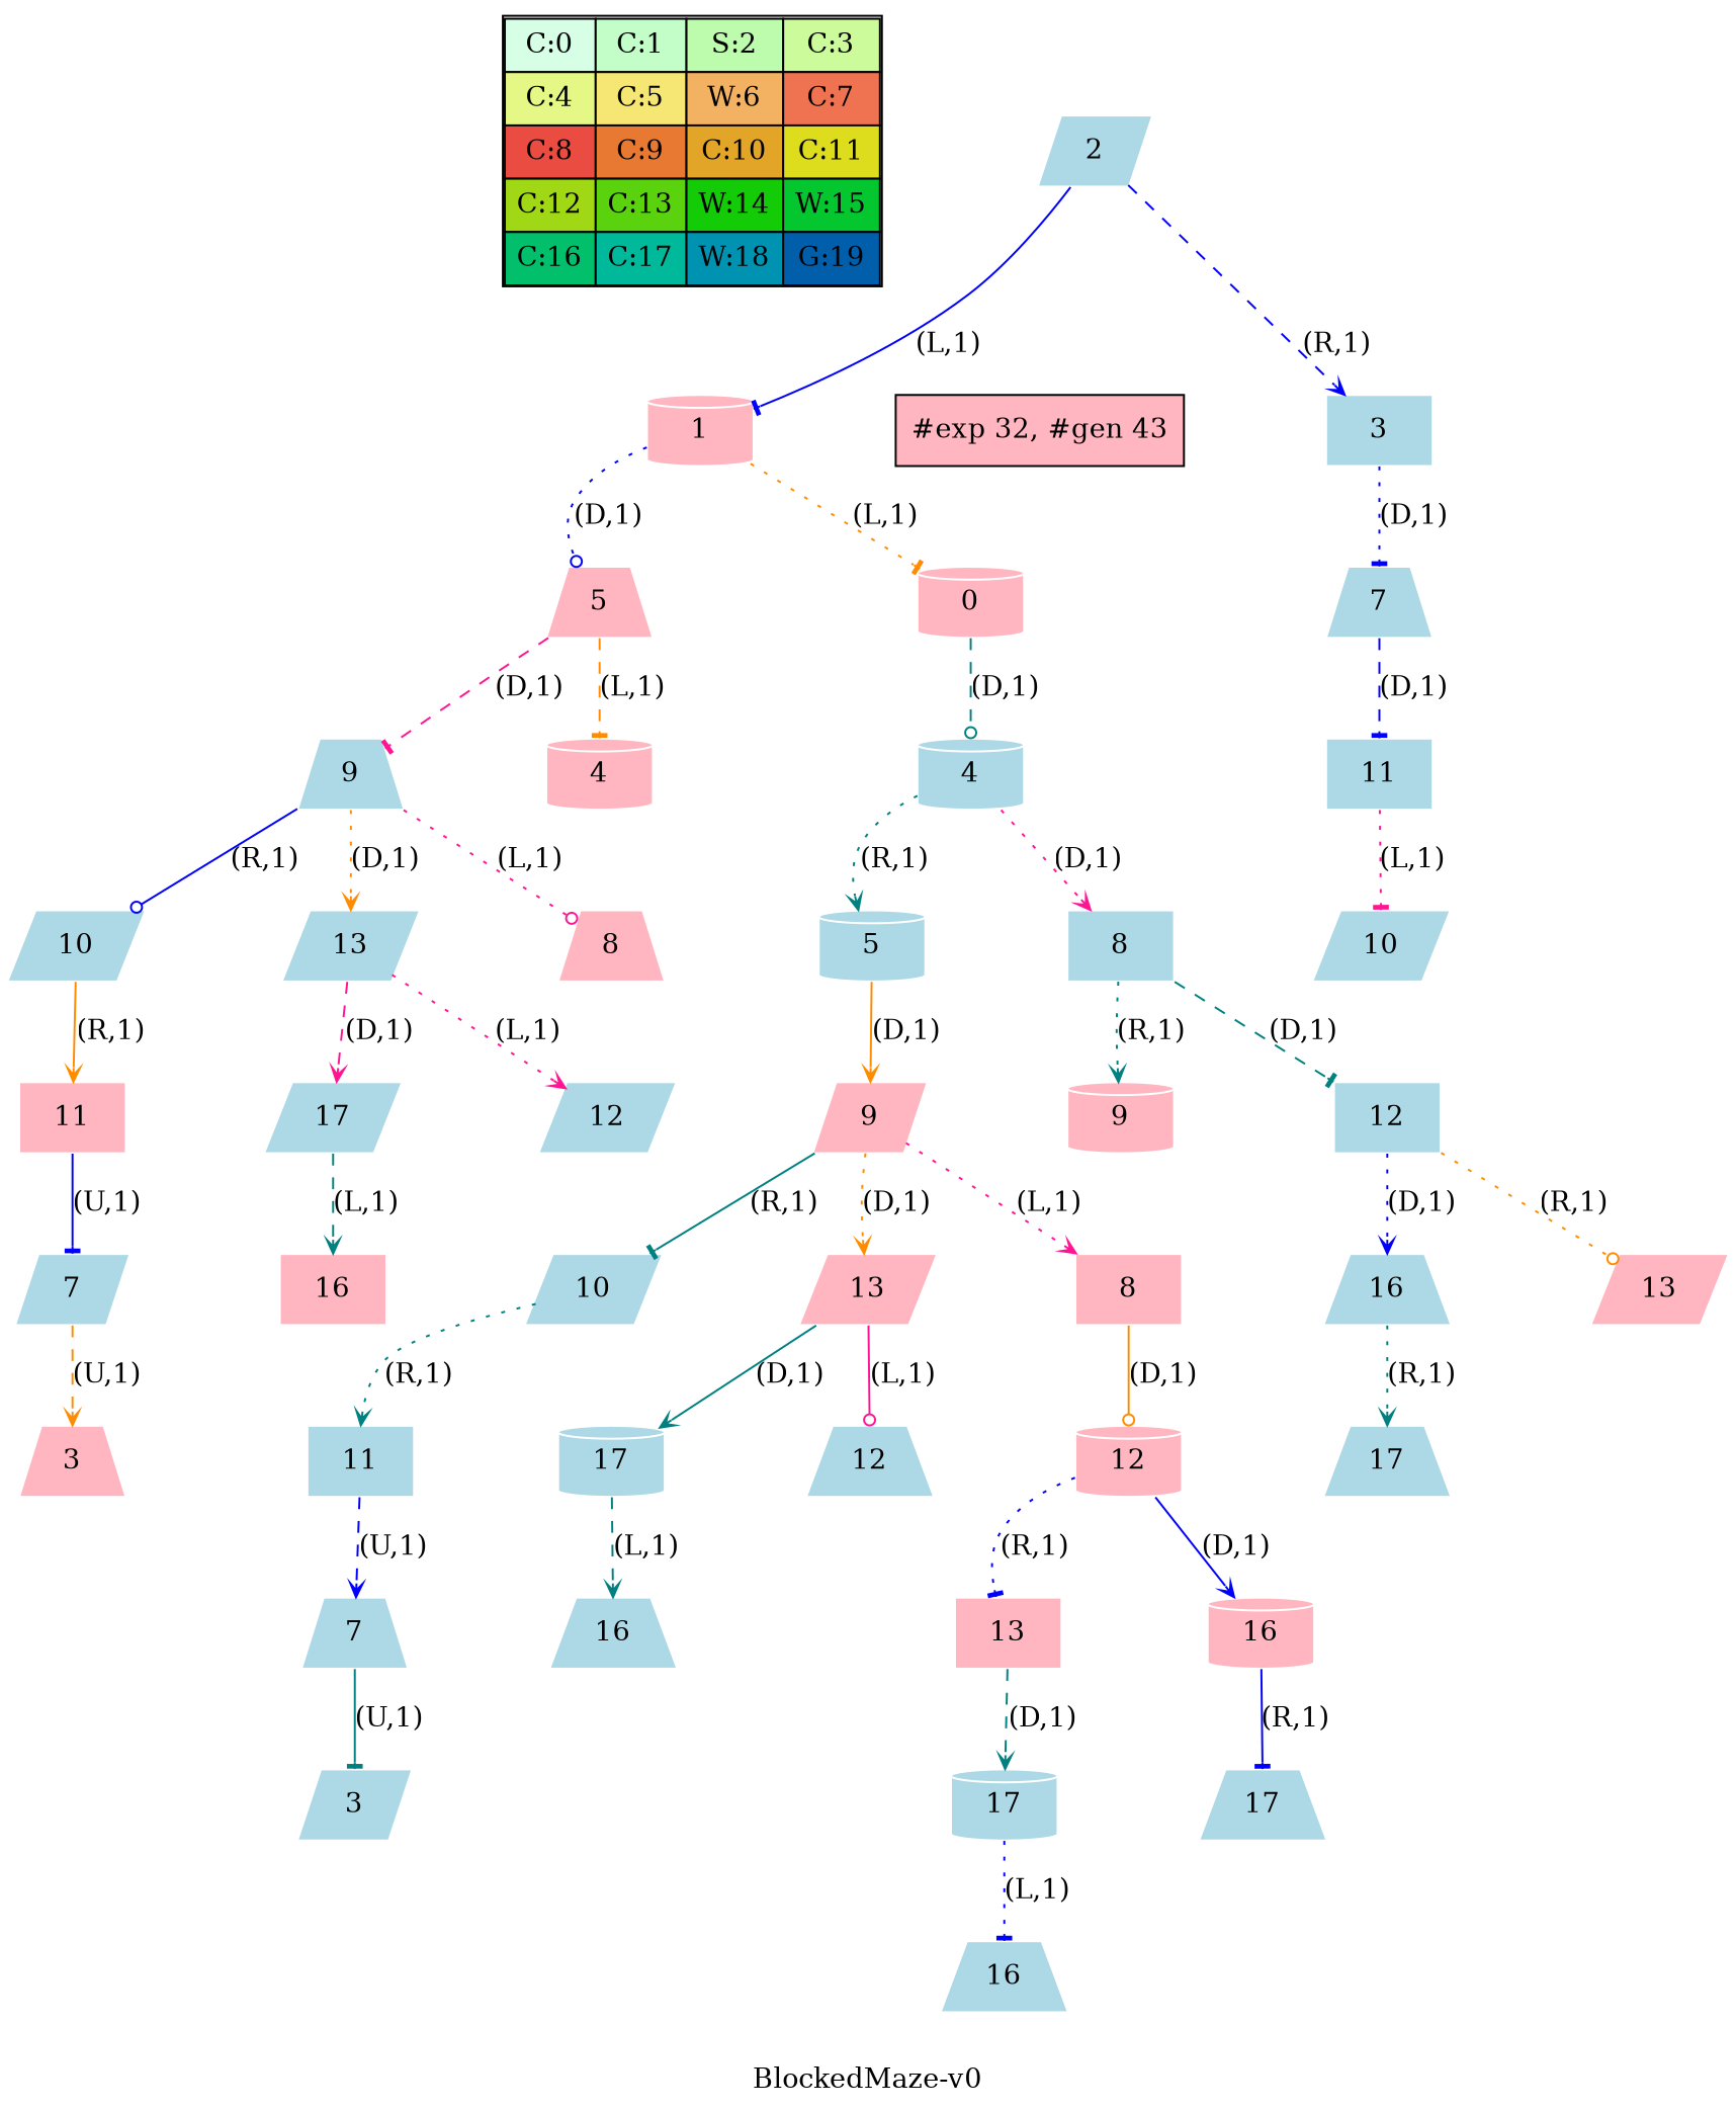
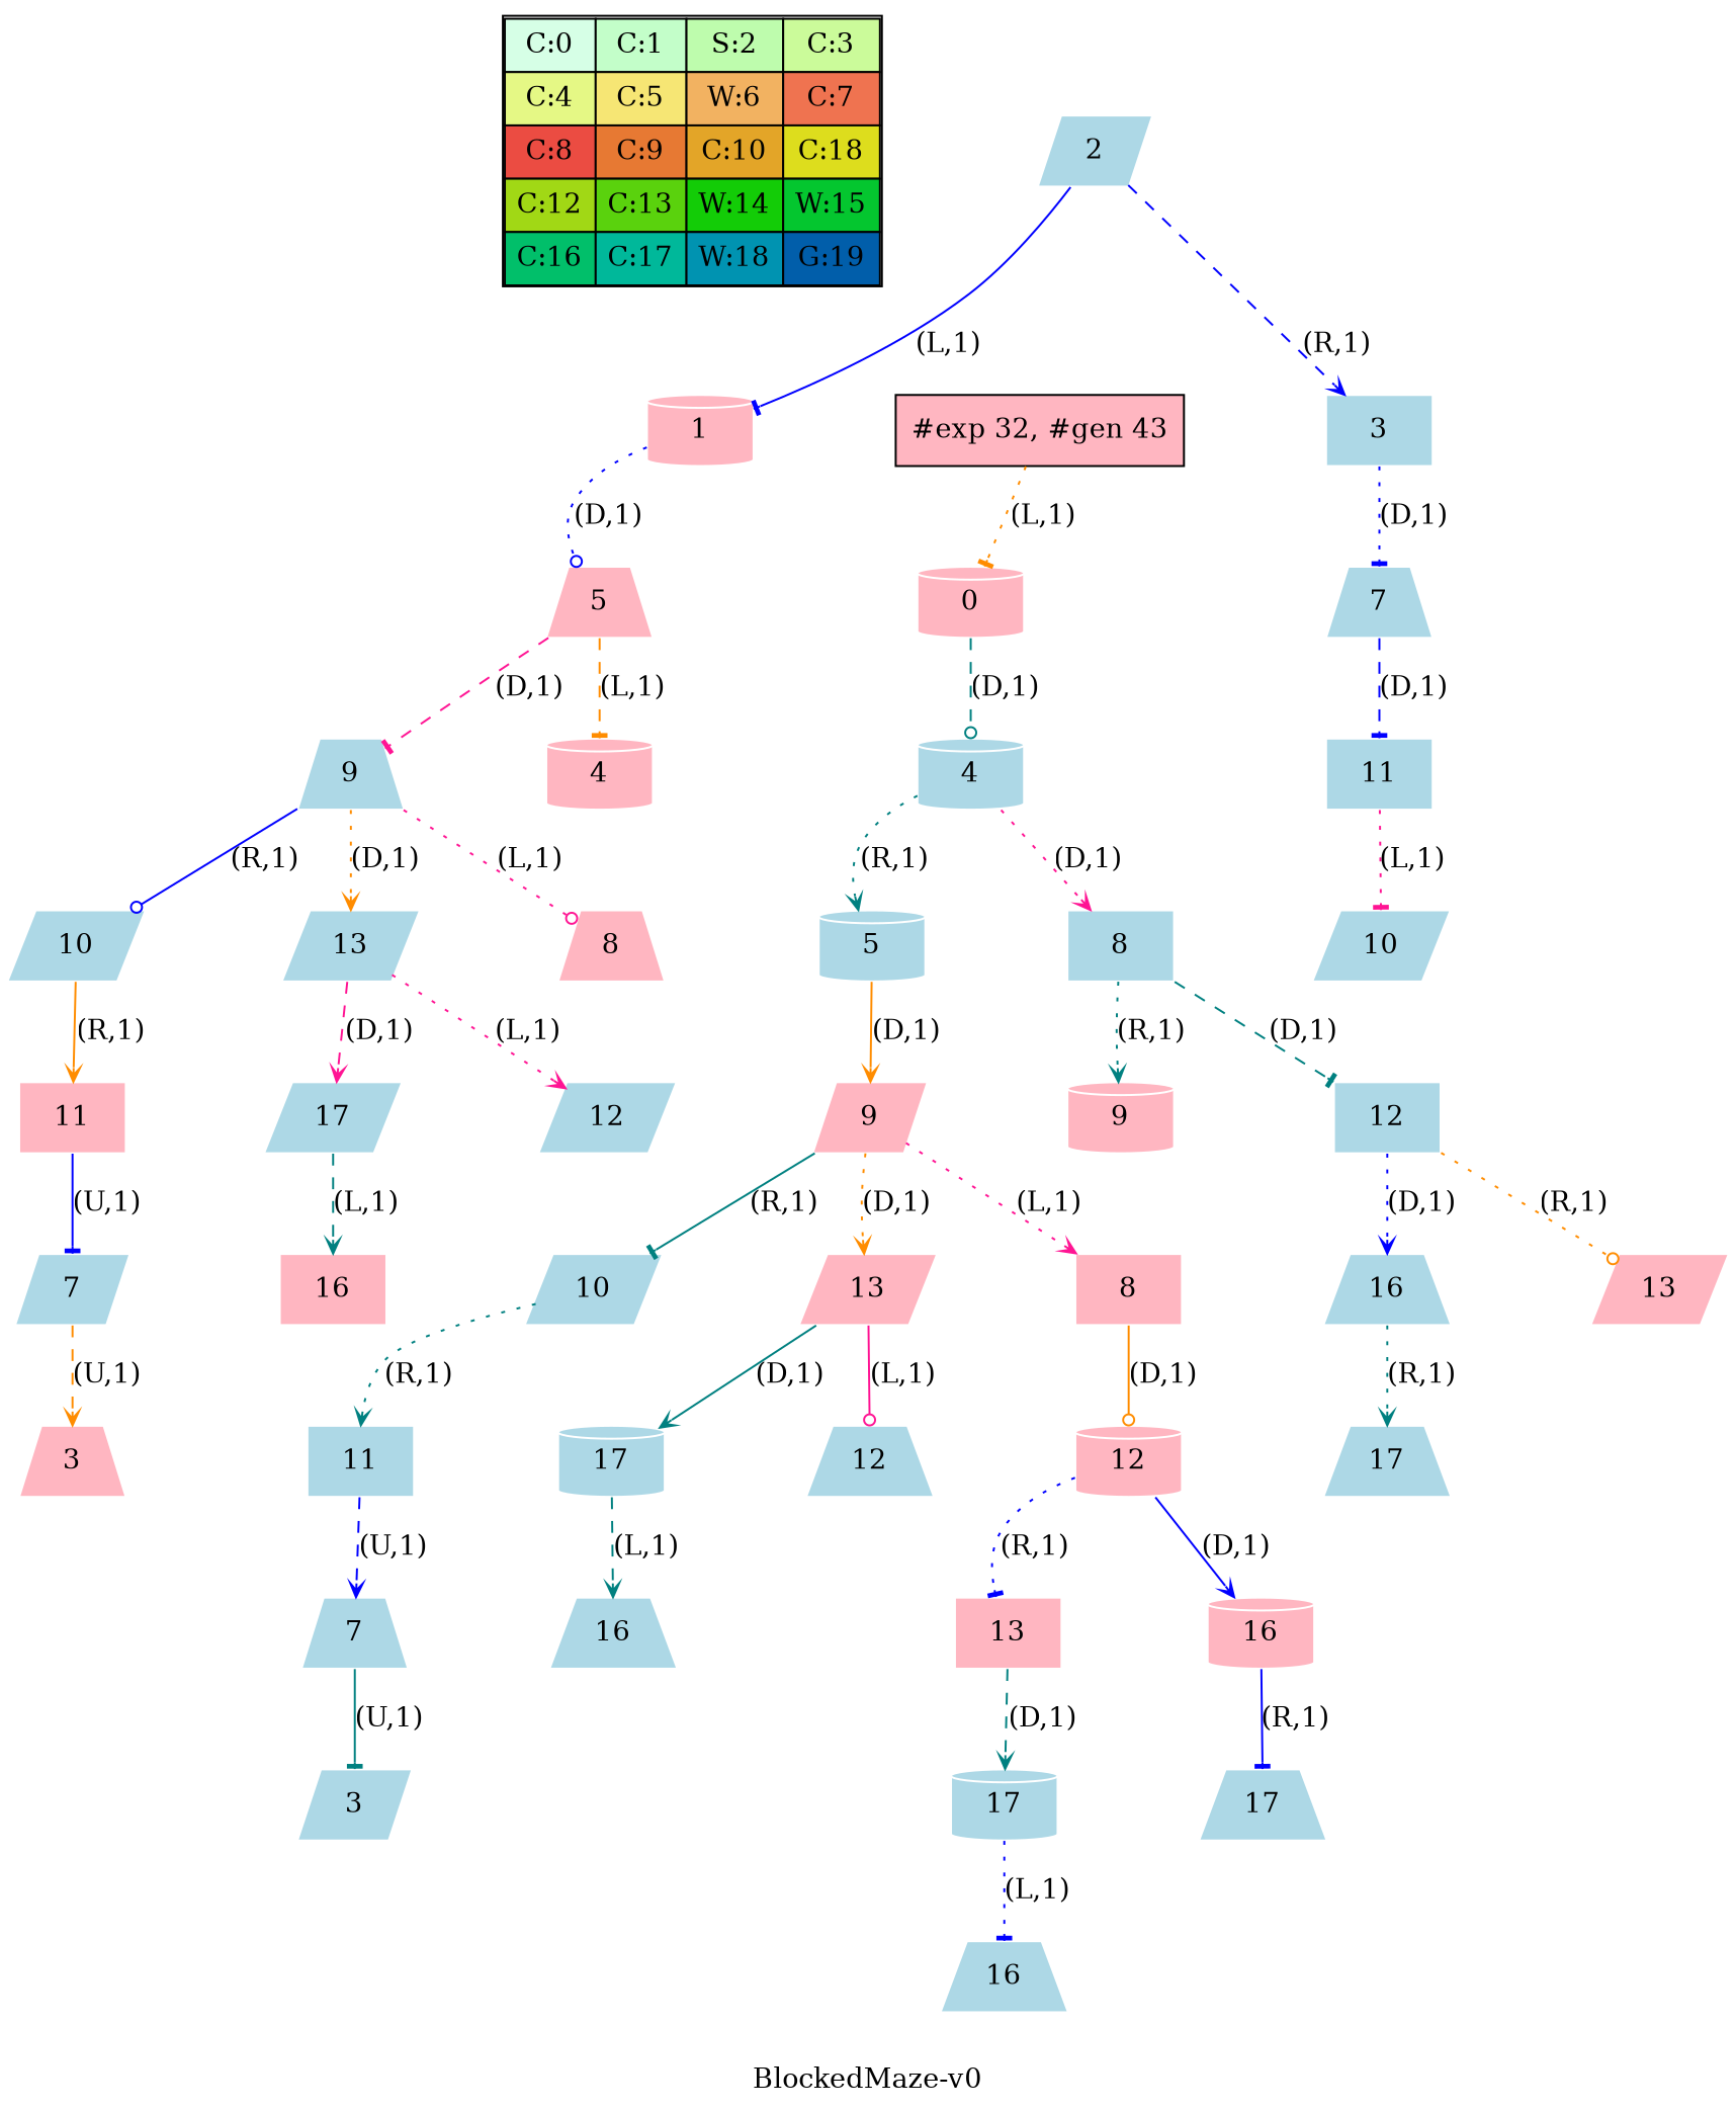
  digraph {
    label="BlockedMaze-v0"
    nodesep=1
    ranksep=0.5
    node [shape=parallelogram color=white fillcolor=lightblue style=filled]
    edge [arrowhead=vee arrowsize=0.7 color=blue style=dotted]
-   n1 [label=<<table border="1" cellpadding="5" cellspacing="0" cellborder="1"><tr><td bgcolor="0.39803922 0.15947579 0.99679532 1.        ">C:0</td><td bgcolor="0.35098039 0.23194764 0.99315867 1.        ">C:1</td><td bgcolor="0.29607843 0.31486959 0.98720184 1.        ">S:2</td><td bgcolor="0.24901961 0.38410575 0.98063477 1.        ">C:3</td></tr><tr><td bgcolor="0.19411765 0.46220388 0.97128103 1.        ">C:4</td><td bgcolor="0.14705882 0.52643216 0.96182564 1.        ">C:5</td><td bgcolor="0.09215686 0.59770746 0.94913494 1.        ">W:6</td><td bgcolor="0.0372549  0.66454018 0.93467977 1.        ">C:7</td></tr><tr><td bgcolor="0.00980392 0.71791192 0.92090552 1.        ">C:8</td><td bgcolor="0.06470588 0.77520398 0.9032472  1.        ">C:9</td><td bgcolor="0.11176471 0.81974048 0.88677369 1.        ">C:10</td><td bgcolor="0.16666667 0.8660254  0.8660254  1.        ">C:11</td></tr><tr><td bgcolor="0.21372549 0.9005867  0.84695821 1.        ">C:12</td><td bgcolor="0.26862745 0.93467977 0.82325295 1.        ">C:13</td><td bgcolor="0.32352941 0.96182564 0.79801723 1.        ">W:14</td><td bgcolor="0.37058824 0.97940977 0.77520398 1.        ">W:15</td></tr><tr><td bgcolor="0.4254902  0.99315867 0.74725253 1.        ">C:16</td><td bgcolor="0.47254902 0.99907048 0.72218645 1.        ">C:17</td><td bgcolor="0.52745098 0.99907048 0.69169844 1.        ">W:18</td><td bgcolor="0.5745098  0.99315867 0.66454018 1.        ">G:19</td></tr></table>> shape=plaintext color="" fillcolor="" style=""]
+   n1 [label=<<table border="1" cellpadding="5" cellspacing="0" cellborder="1"><tr><td bgcolor="0.39803922 0.15947579 0.99679532 1.        ">C:0</td><td bgcolor="0.35098039 0.23194764 0.99315867 1.        ">C:1</td><td bgcolor="0.29607843 0.31486959 0.98720184 1.        ">S:2</td><td bgcolor="0.24901961 0.38410575 0.98063477 1.        ">C:3</td></tr><tr><td bgcolor="0.19411765 0.46220388 0.97128103 1.        ">C:4</td><td bgcolor="0.14705882 0.52643216 0.96182564 1.        ">C:5</td><td bgcolor="0.09215686 0.59770746 0.94913494 1.        ">W:6</td><td bgcolor="0.0372549  0.66454018 0.93467977 1.        ">C:7</td></tr><tr><td bgcolor="0.00980392 0.71791192 0.92090552 1.        ">C:8</td><td bgcolor="0.06470588 0.77520398 0.9032472  1.        ">C:9</td><td bgcolor="0.11176471 0.81974048 0.88677369 1.        ">C:10</td><td bgcolor="0.16666667 0.8660254  0.8660254  1.        ">C:18</td></tr><tr><td bgcolor="0.21372549 0.9005867  0.84695821 1.        ">C:12</td><td bgcolor="0.26862745 0.93467977 0.82325295 1.        ">C:13</td><td bgcolor="0.32352941 0.96182564 0.79801723 1.        ">W:14</td><td bgcolor="0.37058824 0.97940977 0.77520398 1.        ">W:15</td></tr><tr><td bgcolor="0.4254902  0.99315867 0.74725253 1.        ">C:16</td><td bgcolor="0.47254902 0.99907048 0.72218645 1.        ">C:17</td><td bgcolor="0.52745098 0.99907048 0.69169844 1.        ">W:18</td><td bgcolor="0.5745098  0.99315867 0.66454018 1.        ">G:19</td></tr></table>> shape=plaintext color="" fillcolor="" style=""]
    n2 [label=2]
    n3 [fillcolor=lightpink label=1 shape=cylinder]
    n4 [label=3 shape=box]
    n5 [fillcolor=lightpink label=0 shape=cylinder]
    n6 [fillcolor=lightpink label=5 shape=trapezium]
    n7 [label=7 shape=trapezium]
    n8 [label=4 shape=cylinder]
    n9 [fillcolor=lightpink label=4 shape=cylinder]
    n10 [label=9 shape=trapezium]
    n11 [label=11 shape=box]
    n12 [label=5 shape=cylinder]
    n13 [label=8 shape=box]
    n14 [fillcolor=lightpink label=8 shape=trapezium]
    n15 [label=10]
    n16 [label=13]
    n17 [label=10]
    n18 [fillcolor=lightpink label=9]
    n19 [fillcolor=lightpink label=9 shape=cylinder]
    n20 [label=12 shape=box]
    n21 [fillcolor=lightpink label=11 shape=box]
    n22 [label=12]
    n23 [label=17]
    n24 [fillcolor=lightpink label=8 shape=box]
    n25 [label=10]
    n26 [fillcolor=lightpink label=13]
    n27 [fillcolor=lightpink label=13]
    n28 [label=16 shape=trapezium]
    n29 [label=7]
    n30 [fillcolor=lightpink label=16 shape=box]
    n31 [fillcolor=lightpink label=12 shape=cylinder]
    n32 [label=11 shape=box]
    n33 [label=12 shape=trapezium]
    n34 [label=17 shape=cylinder]
    n35 [label=17 shape=trapezium]
    n36 [fillcolor=lightpink label=3 shape=trapezium]
    n37 [fillcolor=lightpink label=13 shape=box]
    n38 [fillcolor=lightpink label=16 shape=cylinder]
    n39 [label=7 shape=trapezium]
    n40 [label=16 shape=trapezium]
    n41 [label=17 shape=cylinder]
    n42 [label=17 shape=trapezium]
    n43 [label=3]
    n44 [label=16 shape=trapezium]
    "#exp 32, #gen 43" [fillcolor=lightpink shape=box color=""]
    subgraph sub_1 {
      label=Map
      n1
    }
    n2 -> n3 [arrowhead=tee label="(L,1)" style=solid]
    n2 -> n4 [label="(R,1)" style=dashed]
-   n3 -> n5 [arrowhead=tee color=darkorange label="(L,1)"]
+   "#exp 32, #gen 43" -> n5 [arrowhead=tee color=darkorange label="(L,1)"]
    n3 -> n6 [arrowhead=odot label="(D,1)"]
    n4 -> n7 [arrowhead=tee label="(D,1)"]
    n5 -> n8 [arrowhead=odot color=teal label="(D,1)" style=dashed]
    n6 -> n9 [arrowhead=tee color=darkorange label="(L,1)" style=dashed]
    n6 -> n10 [arrowhead=tee color=deeppink label="(D,1)" style=dashed]
    n7 -> n11 [arrowhead=tee label="(D,1)" style=dashed]
    n8 -> n12 [color=teal label="(R,1)"]
    n8 -> n13 [color=deeppink label="(D,1)"]
    n10 -> n14 [arrowhead=odot color=deeppink label="(L,1)"]
    n10 -> n15 [arrowhead=odot label="(R,1)" style=solid]
    n10 -> n16 [color=darkorange label="(D,1)"]
    n11 -> n17 [arrowhead=tee color=deeppink label="(L,1)"]
    n12 -> n18 [color=darkorange label="(D,1)" style=solid]
    n13 -> n19 [color=teal label="(R,1)"]
    n13 -> n20 [arrowhead=tee color=teal label="(D,1)" style=dashed]
    n15 -> n21 [color=darkorange label="(R,1)" style=solid]
    n16 -> n22 [color=deeppink label="(L,1)"]
    n16 -> n23 [color=deeppink label="(D,1)" style=dashed]
    n18 -> n24 [color=deeppink label="(L,1)"]
    n18 -> n25 [arrowhead=tee color=teal label="(R,1)" style=solid]
    n18 -> n26 [color=darkorange label="(D,1)"]
    n20 -> n27 [arrowhead=odot color=darkorange label="(R,1)"]
    n20 -> n28 [label="(D,1)"]
    n21 -> n29 [arrowhead=tee label="(U,1)" style=solid]
    n23 -> n30 [color=teal label="(L,1)" style=dashed]
    n24 -> n31 [arrowhead=odot color=darkorange label="(D,1)" style=solid]
    n25 -> n32 [color=teal label="(R,1)"]
    n26 -> n33 [arrowhead=odot color=deeppink label="(L,1)" style=solid]
    n26 -> n34 [color=teal label="(D,1)" style=solid]
    n28 -> n35 [color=teal label="(R,1)"]
    n29 -> n36 [color=darkorange label="(U,1)" style=dashed]
    n31 -> n37 [arrowhead=tee label="(R,1)"]
    n31 -> n38 [label="(D,1)" style=solid]
    n32 -> n39 [label="(U,1)" style=dashed]
    n34 -> n40 [color=teal label="(L,1)" style=dashed]
    n37 -> n41 [color=teal label="(D,1)" style=dashed]
    n38 -> n42 [arrowhead=tee label="(R,1)" style=solid]
    n39 -> n43 [arrowhead=tee color=teal label="(U,1)" style=solid]
    n41 -> n44 [arrowhead=tee label="(L,1)"]
  }
